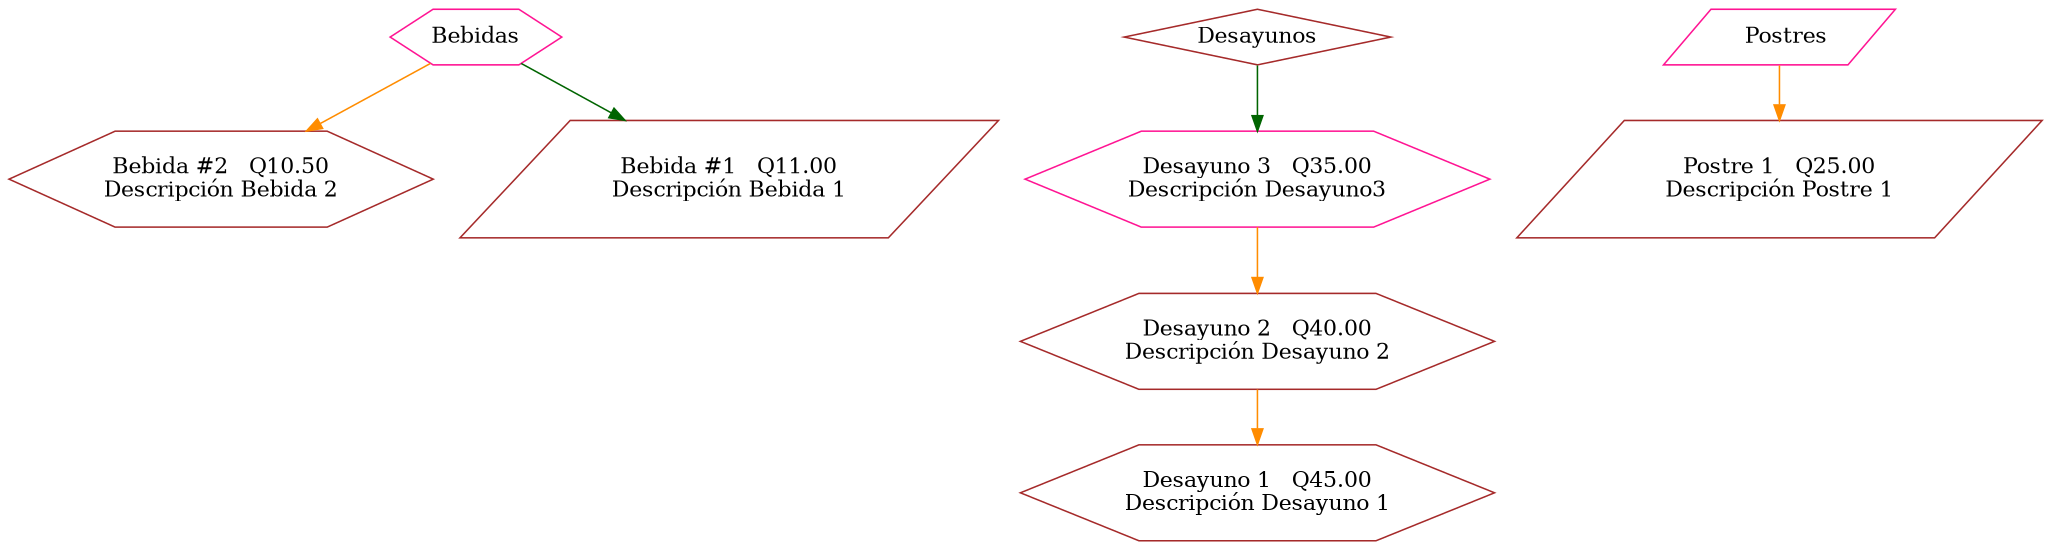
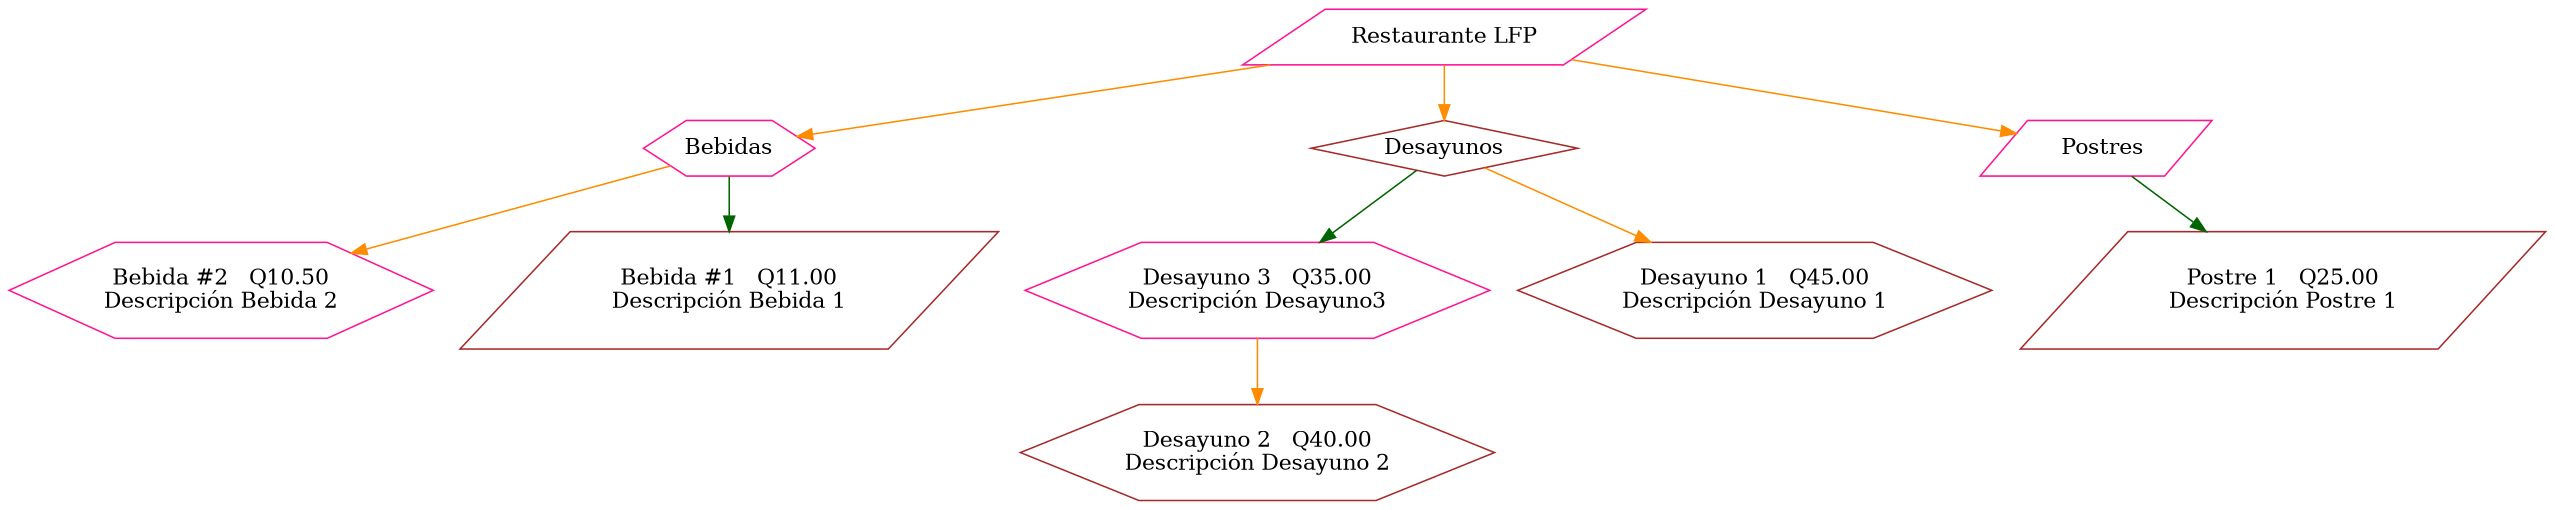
  digraph {
    node [color=brown shape=hexagon]
    edge [color=darkorange]
+   n1 [color=deeppink label="Restaurante LFP" shape=parallelogram]
    n2 [color=deeppink label=Bebidas]
    n3 [label=Desayunos shape=diamond]
    n4 [color=deeppink label="  Postres" shape=parallelogram]
-   n5 [label="Bebida #2   Q10.50\nDescripción Bebida 2"]
+   n5 [color=deeppink label="Bebida #2   Q10.50\nDescripción Bebida 2"]
    n6 [label="Bebida #1   Q11.00\nDescripción Bebida 1" shape=parallelogram]
    n7 [color=deeppink label="Desayuno 3   Q35.00\nDescripción Desayuno3"]
    n8 [label="Desayuno 1   Q45.00\nDescripción Desayuno 1"]
    n9 [label="Postre 1   Q25.00\nDescripción Postre 1" shape=parallelogram]
    n10 [label="Desayuno 2   Q40.00\nDescripción Desayuno 2"]
+   n1 -> n2
+   n1 -> n3
+   n1 -> n4
    n2 -> n5
    n2 -> n6 [color=darkgreen]
    n3 -> n7 [color=darkgreen]
-   n10 -> n8
-   n4 -> n9
+   n3 -> n8
+   n4 -> n9 [color=darkgreen]
    n7 -> n10
  }
